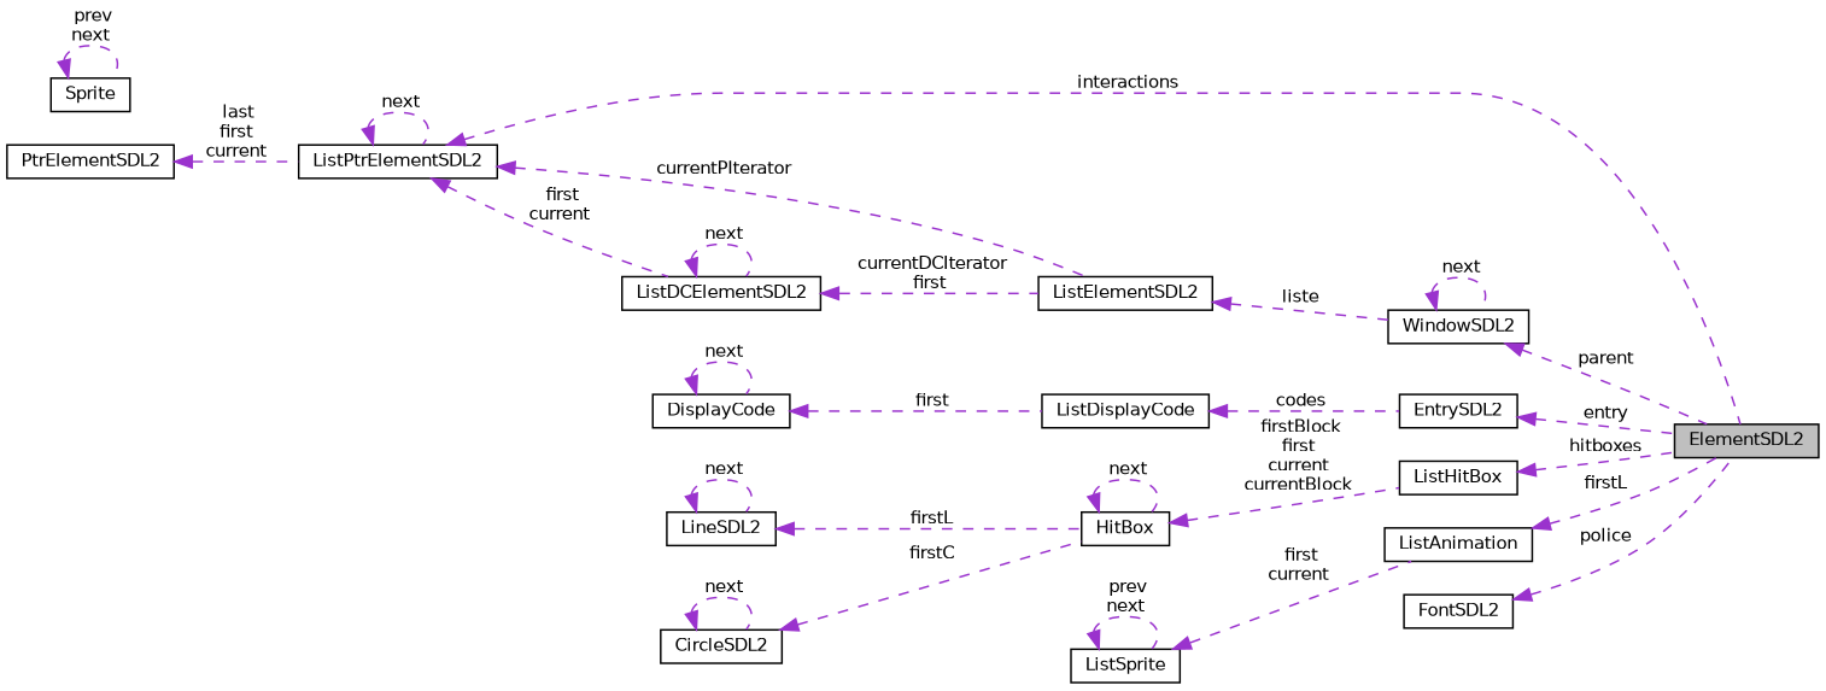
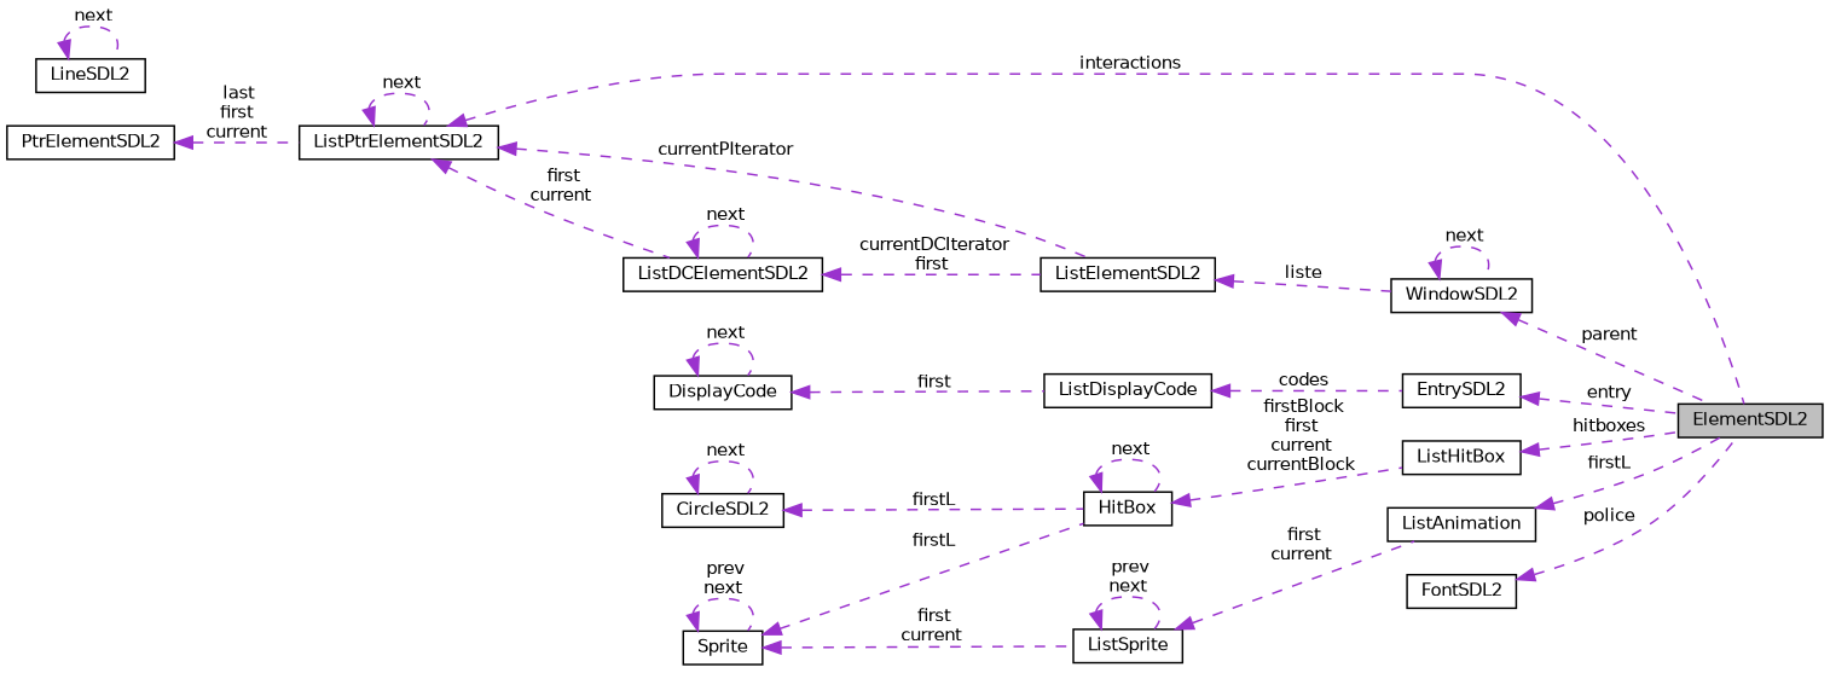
  digraph {
    rankdir=LR
    node [color=black fillcolor=white fontname=Helvetica fontsize=10 shape=record style=filled]
    edge [color=darkorchid3 dir=back fontname=Helvetica fontsize=10 labelfontname=Helvetica labelfontsize=10 style=dashed]
    n1 [fillcolor=grey75 fontcolor=black height=0.2 label=ElementSDL2 width=0.4]
    n2 [height=0.2 label=WindowSDL2 width=0.4]
    n3 [height=0.2 label=ListElementSDL2 width=0.4]
    n4 [height=0.2 label=ListDCElementSDL2 width=0.4]
    n5 [height=0.2 label=ListPtrElementSDL2 width=0.4]
    n6 [height=0.2 label=PtrElementSDL2 width=0.4]
    n7 [height=0.2 label=ListDisplayCode width=0.4]
    n8 [height=0.2 label=EntrySDL2 width=0.4]
    n9 [height=0.2 label=DisplayCode width=0.4]
    n10 [height=0.2 label=ListHitBox width=0.4]
    n11 [height=0.2 label=HitBox width=0.4]
    n12 [height=0.2 label=LineSDL2 width=0.4]
    n13 [height=0.2 label=CircleSDL2 width=0.4]
    n14 [height=0.2 label=ListAnimation width=0.4]
    n15 [height=0.2 label=ListSprite width=0.4]
    n16 [height=0.2 label=Sprite width=0.4]
    n17 [height=0.2 label=FontSDL2 width=0.4]
    n2 -> n1 [label=" parent"]
    n2 -> n2 [label=" next"]
    n3 -> n2 [label=" liste"]
    n4 -> n3 [label=" currentDCIterator\nfirst"]
    n4 -> n4 [label=" next"]
    n5 -> n1 [label=" interactions"]
    n5 -> n3 [label=" currentPIterator"]
    n5 -> n4 [label=" first\ncurrent"]
    n5 -> n5 [label=" next"]
    n6 -> n5 [label=" last\nfirst\ncurrent"]
    n7 -> n8 [label=" codes"]
    n8 -> n1 [label=" entry"]
    n9 -> n7 [label=" first"]
    n9 -> n9 [label=" next"]
    n10 -> n1 [label=" hitboxes"]
    n11 -> n10 [label=" firstBlock\nfirst\ncurrent\ncurrentBlock"]
    n11 -> n11 [label=" next"]
-   n12 -> n11 [label=" firstL"]
+   n16 -> n11 [label=" firstL"]
    n12 -> n12 [label=" next"]
-   n13 -> n11 [label=" firstC"]
+   n13 -> n11 [label=" firstL"]
    n13 -> n13 [label=" next"]
    n14 -> n1 [label=" firstL"]
    n15 -> n14 [label=" first\ncurrent"]
    n15 -> n15 [label=" prev\nnext"]
+   n16 -> n15 [label=" first\ncurrent"]
    n16 -> n16 [label=" prev\nnext"]
    n17 -> n1 [label=" police"]
  }
